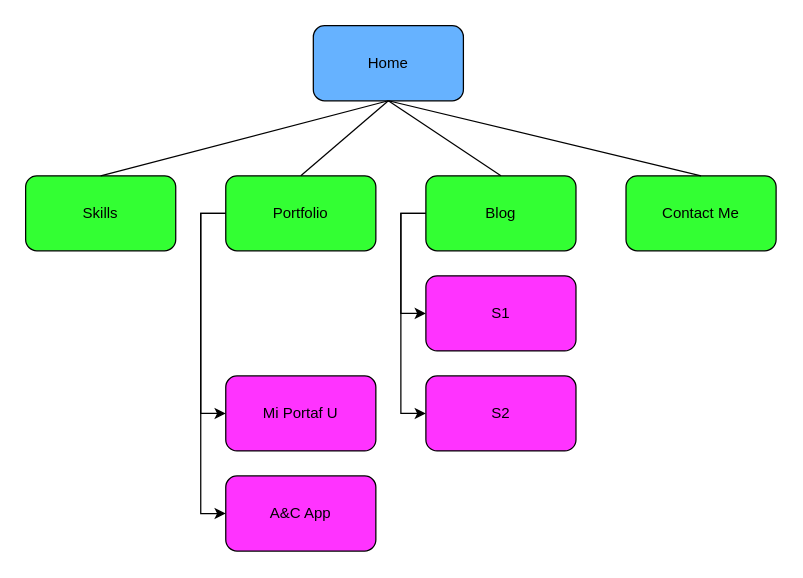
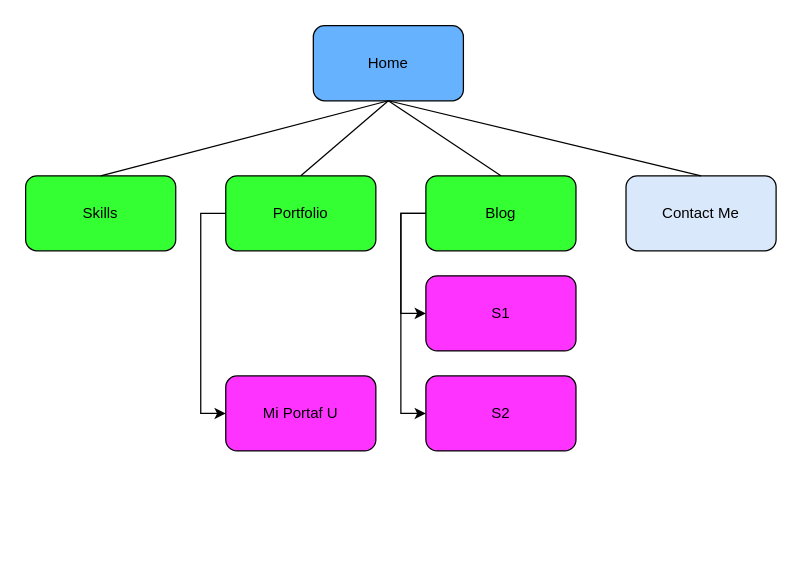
  <mxCell id="0" />
  <mxCell id="1" parent="0" />
  <mxCell id="2" value="Home" style="rounded=1;whiteSpace=wrap;html=1;fillColor=#66B2FF;" vertex="1" parent="1"><mxGeometry x="250" y="20" width="120" height="60" as="geometry" /></mxCell>
  <mxCell id="3" style="edgeStyle=orthogonalEdgeStyle;rounded=0;orthogonalLoop=1;jettySize=auto;html=1;exitX=0;exitY=0.5;exitDx=0;exitDy=0;entryX=0;entryY=0.5;entryDx=0;entryDy=0;" edge="1" parent="1" source="5" target="17"><mxGeometry relative="1" as="geometry" /></mxCell>
  <mxCell id="4" style="edgeStyle=orthogonalEdgeStyle;rounded=0;orthogonalLoop=1;jettySize=auto;html=1;exitX=0;exitY=0.5;exitDx=0;exitDy=0;entryX=0;entryY=0.5;entryDx=0;entryDy=0;" edge="1" parent="1" source="5" target="18"><mxGeometry relative="1" as="geometry" /></mxCell>
  <mxCell id="5" value="Blog" style="rounded=1;whiteSpace=wrap;html=1;fillColor=#33FF33;" vertex="1" parent="1"><mxGeometry x="340" y="140" width="120" height="60" as="geometry" /></mxCell>
  <mxCell id="6" style="edgeStyle=orthogonalEdgeStyle;rounded=0;orthogonalLoop=1;jettySize=auto;html=1;exitX=0;exitY=0.5;exitDx=0;exitDy=0;entryX=0;entryY=0.5;entryDx=0;entryDy=0;" edge="1" parent="1" source="8" target="16"><mxGeometry relative="1" as="geometry" /></mxCell>
- <mxCell id="7" style="edgeStyle=orthogonalEdgeStyle;rounded=0;orthogonalLoop=1;jettySize=auto;html=1;exitX=0;exitY=0.5;exitDx=0;exitDy=0;entryX=0;entryY=0.5;entryDx=0;entryDy=0;" edge="1" parent="1" source="8" target="15"><mxGeometry relative="1" as="geometry" /></mxCell>
  <mxCell id="8" value="Portfolio" style="rounded=1;whiteSpace=wrap;html=1;fillColor=#33FF33;" vertex="1" parent="1"><mxGeometry x="180" y="140" width="120" height="60" as="geometry" /></mxCell>
  <mxCell id="9" value="Skills" style="rounded=1;whiteSpace=wrap;html=1;fillColor=#33FF33;" vertex="1" parent="1"><mxGeometry x="20" y="140" width="120" height="60" as="geometry" /></mxCell>
- <mxCell id="10" value="Contact Me" style="rounded=1;whiteSpace=wrap;html=1;fillColor=#33FF33;" vertex="1" parent="1"><mxGeometry x="500" y="140" width="120" height="60" as="geometry" /></mxCell>
+ <mxCell id="10" value="Contact Me" style="rounded=1;whiteSpace=wrap;html=1;fillColor=#dae8fc;" vertex="1" parent="1"><mxGeometry x="500" y="140" width="120" height="60" as="geometry" /></mxCell>
  <mxCell id="11" value="" style="endArrow=none;html=1;rounded=0;entryX=0.5;entryY=1;entryDx=0;entryDy=0;exitX=0.5;exitY=0;exitDx=0;exitDy=0;" edge="1" parent="1" source="8" target="2"><mxGeometry width="50" height="50" relative="1" as="geometry"><mxPoint x="160" y="210" as="sourcePoint" /><mxPoint x="210" y="160" as="targetPoint" /></mxGeometry></mxCell>
  <mxCell id="12" value="" style="endArrow=none;html=1;rounded=0;entryX=0.5;entryY=1;entryDx=0;entryDy=0;exitX=0.5;exitY=0;exitDx=0;exitDy=0;" edge="1" parent="1" source="9" target="2"><mxGeometry width="50" height="50" relative="1" as="geometry"><mxPoint x="160" y="210" as="sourcePoint" /><mxPoint x="210" y="160" as="targetPoint" /></mxGeometry></mxCell>
  <mxCell id="13" value="" style="endArrow=none;html=1;rounded=0;entryX=0.5;entryY=1;entryDx=0;entryDy=0;exitX=0.5;exitY=0;exitDx=0;exitDy=0;" edge="1" parent="1" source="5" target="2"><mxGeometry width="50" height="50" relative="1" as="geometry"><mxPoint x="160" y="210" as="sourcePoint" /><mxPoint x="210" y="160" as="targetPoint" /></mxGeometry></mxCell>
  <mxCell id="14" value="" style="endArrow=none;html=1;rounded=0;entryX=0.5;entryY=1;entryDx=0;entryDy=0;exitX=0.5;exitY=0;exitDx=0;exitDy=0;" edge="1" parent="1" source="10" target="2"><mxGeometry width="50" height="50" relative="1" as="geometry"><mxPoint x="160" y="210" as="sourcePoint" /><mxPoint x="210" y="160" as="targetPoint" /></mxGeometry></mxCell>
- <mxCell id="15" value="A&amp;amp;C App" style="rounded=1;whiteSpace=wrap;html=1;fillColor=#FF33FF;" vertex="1" parent="1"><mxGeometry x="180" y="380" width="120" height="60" as="geometry" /></mxCell>
  <mxCell id="16" value="Mi Portaf U" style="rounded=1;whiteSpace=wrap;html=1;fillColor=#FF33FF;" vertex="1" parent="1"><mxGeometry x="180" y="300" width="120" height="60" as="geometry" /></mxCell>
  <mxCell id="17" value="S2" style="rounded=1;whiteSpace=wrap;html=1;fillColor=#FF33FF;" vertex="1" parent="1"><mxGeometry x="340" y="300" width="120" height="60" as="geometry" /></mxCell>
  <mxCell id="18" value="S1" style="rounded=1;whiteSpace=wrap;html=1;fillColor=#FF33FF;" vertex="1" parent="1"><mxGeometry x="340" y="220" width="120" height="60" as="geometry" /></mxCell>
